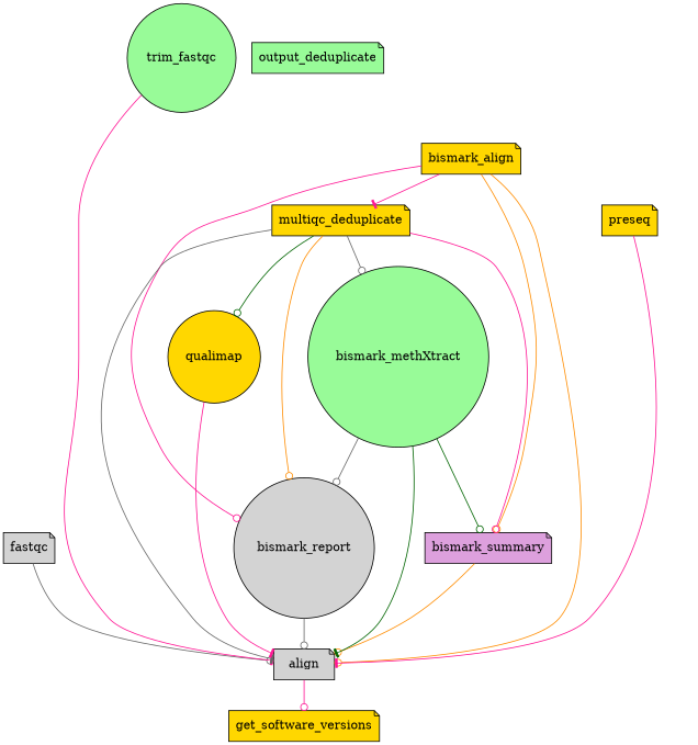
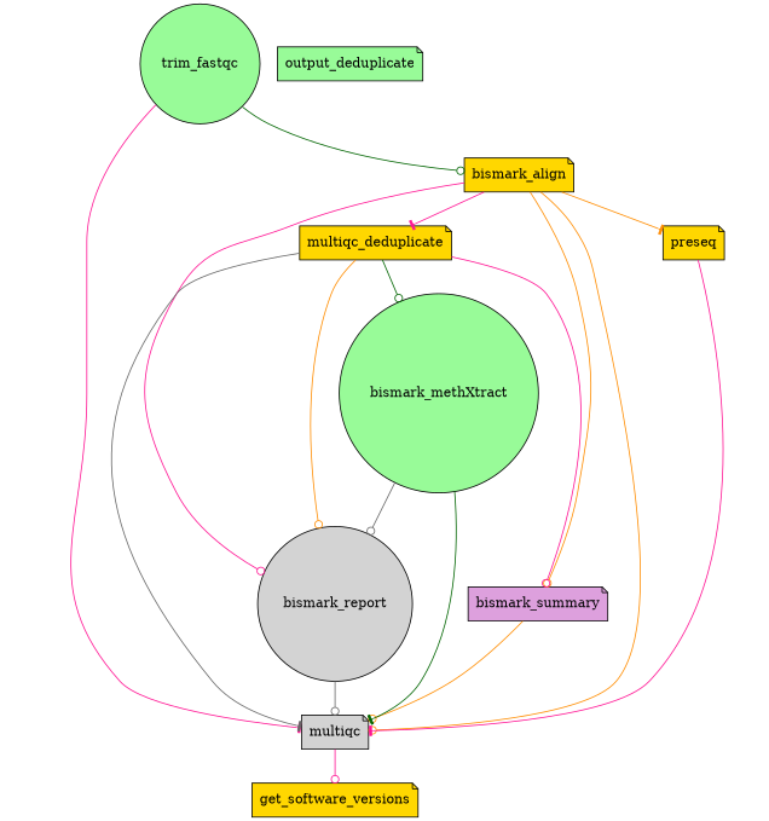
  strict digraph {
    node [fillcolor=gold shape=note style=filled]
    edge [arrowhead=odot color=deeppink]
-   n1 [fillcolor=lightgrey label=fastqc]
-   n2 [fillcolor=lightgrey label=align]
+   n2 [fillcolor=lightgrey label=multiqc]
    n3 [label=get_software_versions]
    n4 [fillcolor=palegreen label=trim_fastqc shape=circle]
    n5 [label=bismark_align]
    n6 [label=multiqc_deduplicate]
    n7 [label=preseq]
    n8 [fillcolor=lightgrey label=bismark_report shape=circle]
    n9 [fillcolor=plum label=bismark_summary]
    n10 [fillcolor=palegreen label=bismark_methXtract shape=circle]
-   n11 [label=qualimap shape=circle]
    n12 [fillcolor=palegreen label=output_deduplicate]
-   n1 -> n2 [color=gray40]
    n2 -> n3
    n4 -> n2 [arrowhead=tee]
+   n4 -> n5 [color=darkgreen]
    n5 -> n2 [color=darkorange]
    n5 -> n6 [arrowhead=tee]
+   n5 -> n7 [arrowhead=tee color=darkorange]
    n5 -> n8
    n5 -> n9 [color=darkorange]
    n6 -> n2 [arrowhead=tee color=gray40]
    n6 -> n8 [color=darkorange]
    n6 -> n9
-   n6 -> n10 [color=gray40]
-   n6 -> n11 [color=darkgreen]
+   n6 -> n10 [color=darkgreen]
    n7 -> n2 [arrowhead=tee]
    n8 -> n2 [color=gray40]
    n9 -> n2 [color=darkorange]
    n10 -> n2 [arrowhead=tee color=darkgreen]
    n10 -> n8 [color=gray40]
-   n10 -> n9 [color=darkgreen]
-   n11 -> n2 [arrowhead=tee]
  }
